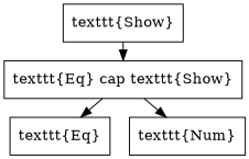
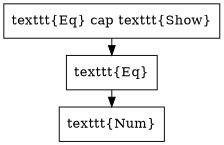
  digraph {
    ranksep=0.25
    node [shape=box]
    "\texttt{Eq} \cap \texttt{Show}"
    "\texttt{Eq}"
    "\texttt{Num}"
-   "\texttt{Show}"
    "\texttt{Eq} \cap \texttt{Show}" -> "\texttt{Eq}"
-   "\texttt{Eq} \cap \texttt{Show}" -> "\texttt{Num}"
-   "\texttt{Show}" -> "\texttt{Eq} \cap \texttt{Show}"
+   "\texttt{Eq}" -> "\texttt{Num}"
  }
